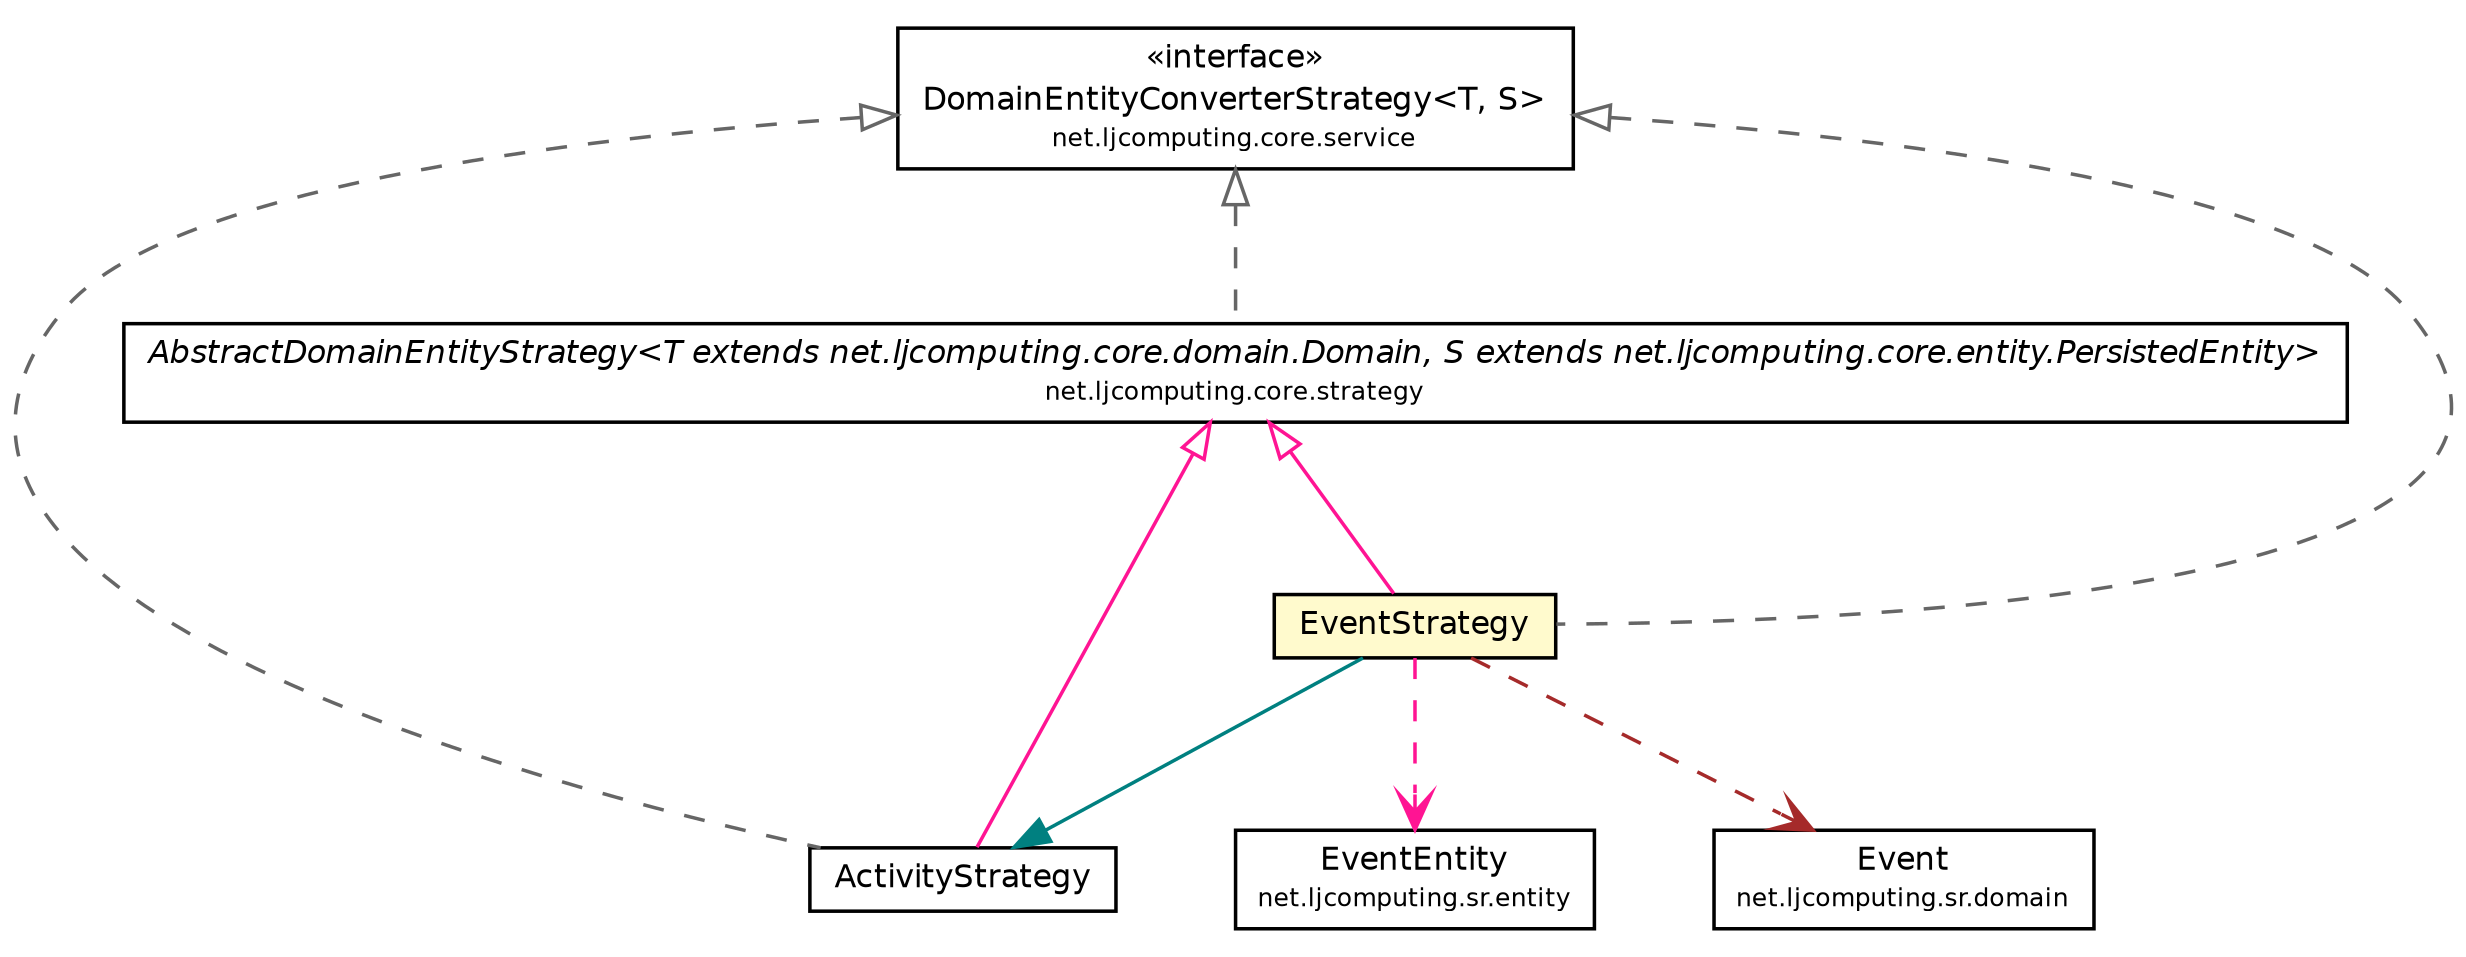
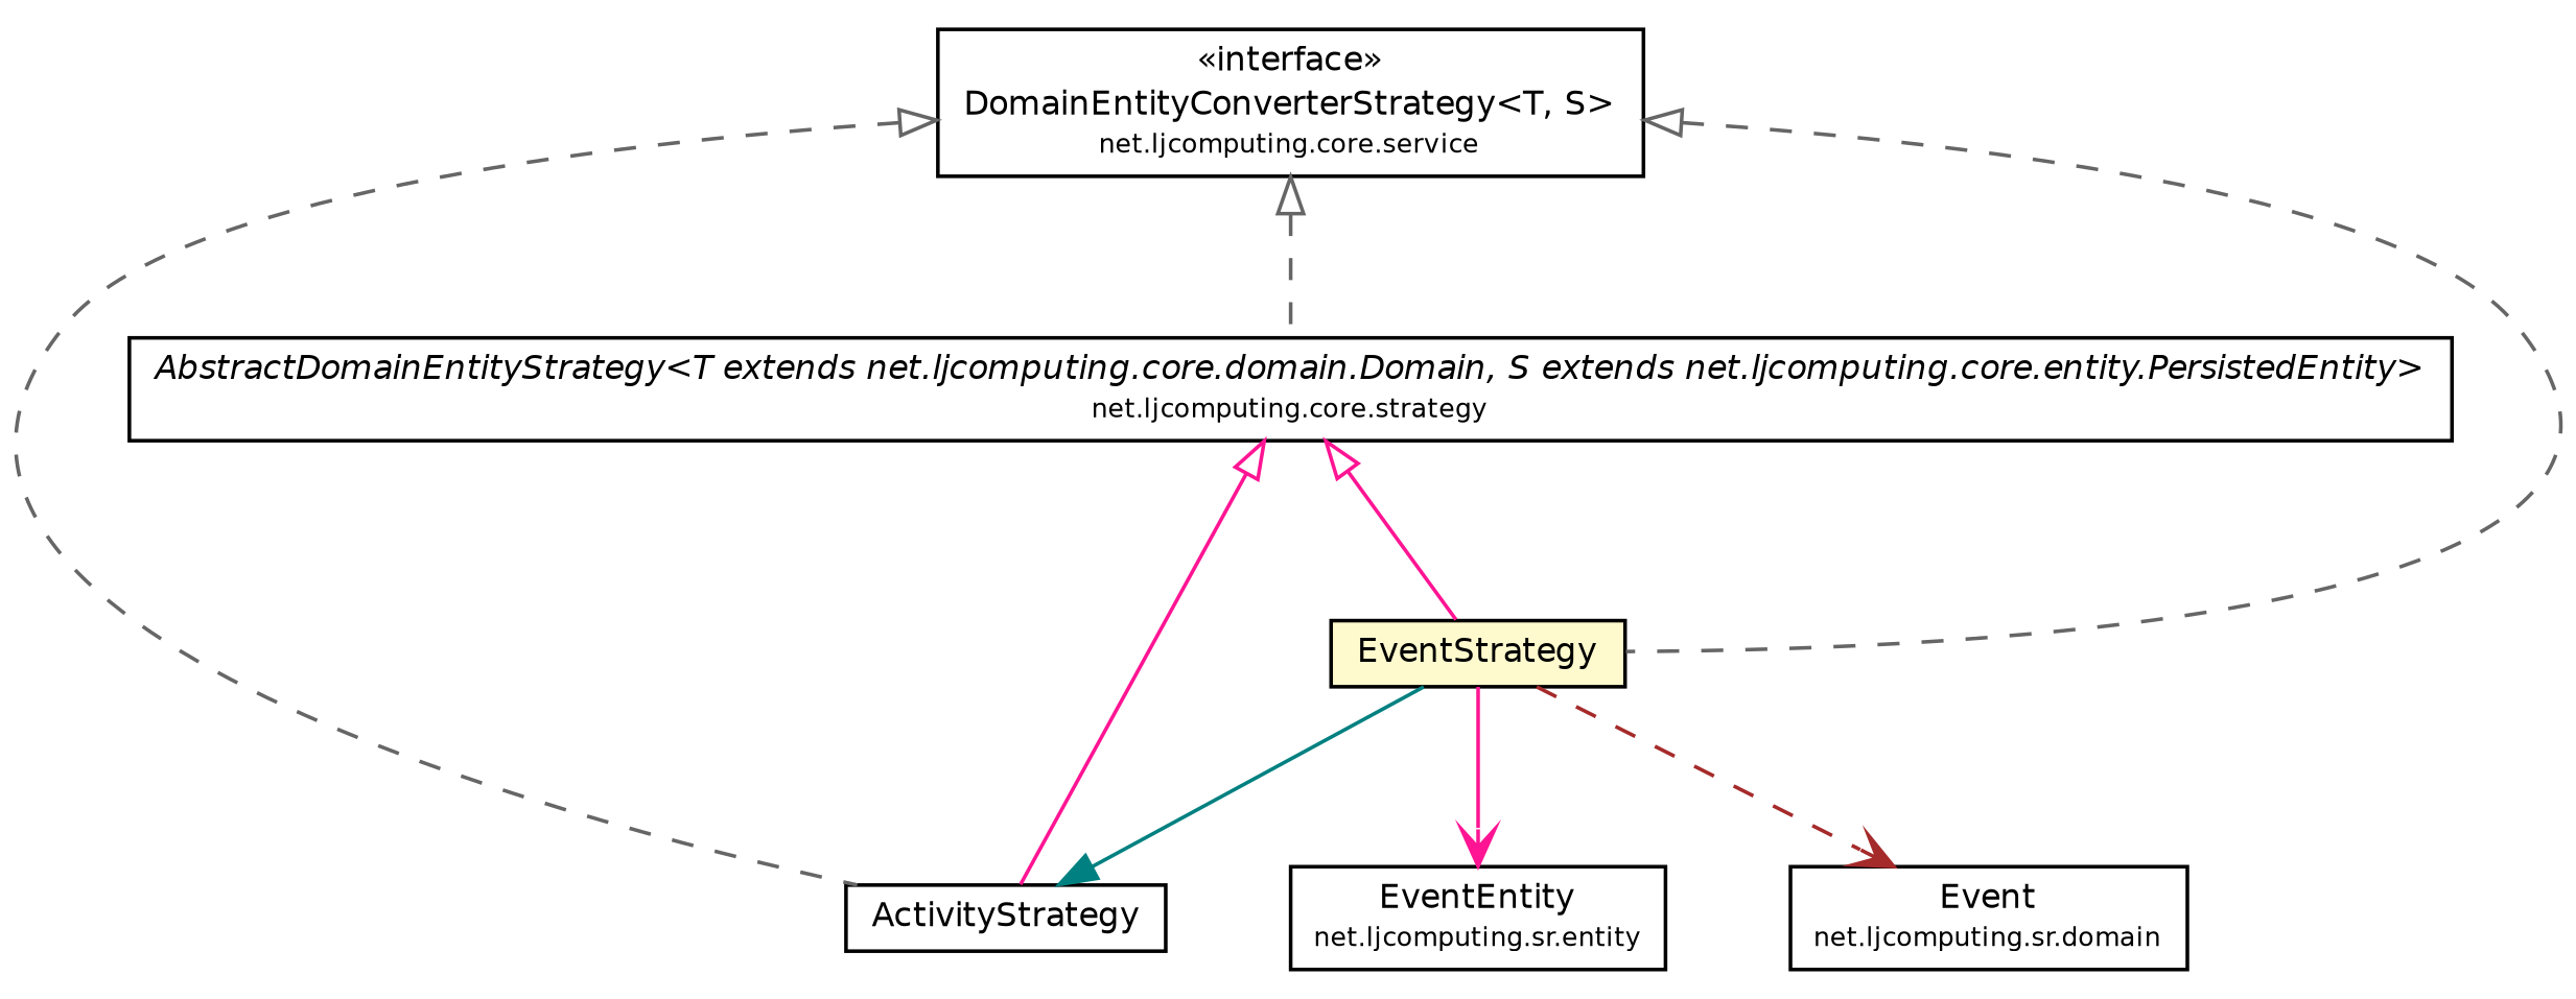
  digraph {
    nodesep=0.25
    ranksep=0.5
    node [fontcolor=black fontname=Helvetica fontsize=9.0 shape=plaintext]
    edge [arrowtail=empty color=deeppink dir=back fontname=Helvetica fontsize=10 headport=p labelfontname=Helvetica labelfontsize=10 tailport=p style=dashed]
    n1 [label=<<table title="net.ljcomputing.core.strategy.AbstractDomainEntityStrategy" border="0" cellborder="1" cellspacing="0" cellpadding="2" port="p" href="../../../core/strategy/AbstractDomainEntityStrategy.html"> 		<tr><td><table border="0" cellspacing="0" cellpadding="1"> <tr><td align="center" balign="center"><font face="Helvetica-Oblique"> AbstractDomainEntityStrategy&lt;T extends net.ljcomputing.core.domain.Domain, S extends net.ljcomputing.core.entity.PersistedEntity&gt; </font></td></tr> <tr><td align="center" balign="center"><font point-size="7.0"> net.ljcomputing.core.strategy </font></td></tr> 		</table></td></tr> 		</table>>]
    n2 [label=<<table title="net.ljcomputing.sr.strategy.impl.ActivityStrategy" border="0" cellborder="1" cellspacing="0" cellpadding="2" port="p" href="./ActivityStrategy.html"> 		<tr><td><table border="0" cellspacing="0" cellpadding="1"> <tr><td align="center" balign="center"> ActivityStrategy </td></tr> 		</table></td></tr> 		</table>>]
    n3 [label=<<table title="net.ljcomputing.sr.strategy.impl.EventStrategy" border="0" cellborder="1" cellspacing="0" cellpadding="2" port="p" bgcolor="lemonChiffon" href="./EventStrategy.html"> 		<tr><td><table border="0" cellspacing="0" cellpadding="1"> <tr><td align="center" balign="center"> EventStrategy </td></tr> 		</table></td></tr> 		</table>>]
    n4 [label=<<table title="net.ljcomputing.sr.entity.EventEntity" border="0" cellborder="1" cellspacing="0" cellpadding="2" port="p" href="../../entity/EventEntity.html"> 		<tr><td><table border="0" cellspacing="0" cellpadding="1"> <tr><td align="center" balign="center"> EventEntity </td></tr> <tr><td align="center" balign="center"><font point-size="7.0"> net.ljcomputing.sr.entity </font></td></tr> 		</table></td></tr> 		</table>>]
    n5 [label=<<table title="net.ljcomputing.sr.domain.Event" border="0" cellborder="1" cellspacing="0" cellpadding="2" port="p" href="../../domain/Event.html"> 		<tr><td><table border="0" cellspacing="0" cellpadding="1"> <tr><td align="center" balign="center"> Event </td></tr> <tr><td align="center" balign="center"><font point-size="7.0"> net.ljcomputing.sr.domain </font></td></tr> 		</table></td></tr> 		</table>>]
    n6 [label=<<table title="net.ljcomputing.core.service.DomainEntityConverterStrategy" border="0" cellborder="1" cellspacing="0" cellpadding="2" port="p" href="../../../core/service/DomainEntityConverterStrategy.html"> 		<tr><td><table border="0" cellspacing="0" cellpadding="1"> <tr><td align="center" balign="center"> &#171;interface&#187; </td></tr> <tr><td align="center" balign="center"> DomainEntityConverterStrategy&lt;T, S&gt; </td></tr> <tr><td align="center" balign="center"><font point-size="7.0"> net.ljcomputing.core.service </font></td></tr> 		</table></td></tr> 		</table>>]
    n1 -> n2 [style=""]
    n1 -> n3 [style=""]
    n3 -> n2 [arrowhead=normal color=teal fontcolor=black fontsize=10.0 arrowtail="" dir="" style=""]
-   n3 -> n4 [arrowhead=open fontcolor=black fontsize=10.0 arrowtail="" dir=""]
+   n3 -> n4 [arrowhead=open fontcolor=black fontsize=10.0 style=solid arrowtail="" dir=""]
    n3 -> n5 [arrowhead=open color=brown fontcolor=black fontsize=10.0 arrowtail="" dir=""]
    n6 -> n1 [color=gray40]
    n6 -> n2 [color=gray40]
    n6 -> n3 [color=gray40]
  }
